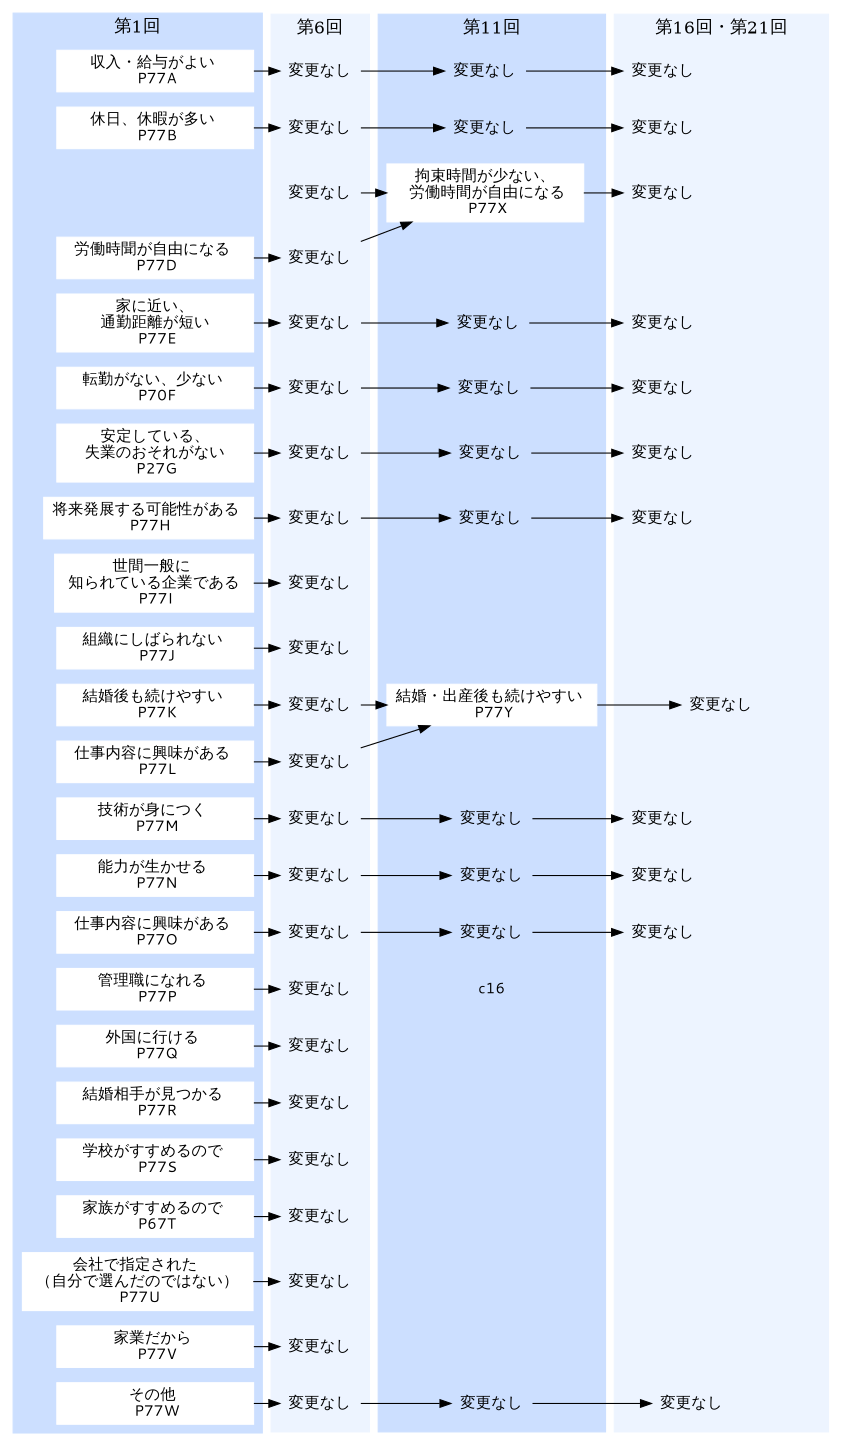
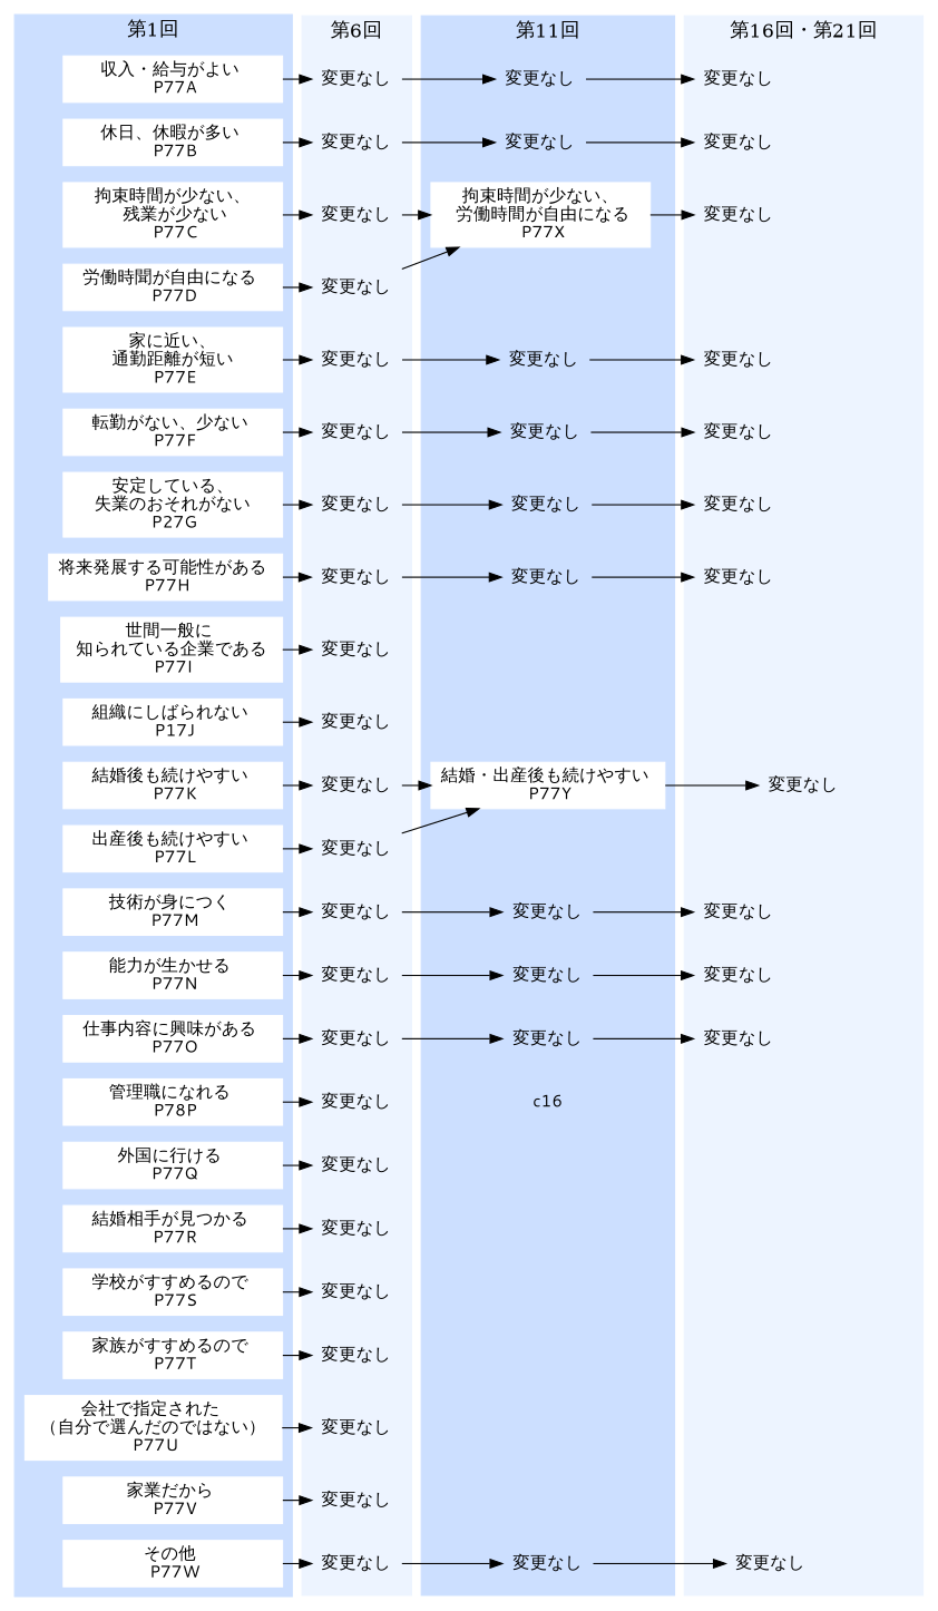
  digraph {
    compound=true
    newrank=true
    nodesep=.0
    rankdir=TB
    ranksep=.2
    splines=false
    node [color=white fontname="meiryo UI" fontsize=14 shape=box style=filled]
    edge [style=invis]
    n1 [label="収入・給与がよい \n P77A" width=2.5]
    n2 [color=none label="変更なし" width=1.0]
    n3 [color=none label="変更なし" width=1.0]
    n4 [color=none label="変更なし" width=1.0]
    n5 [label="休日、休暇が多い \n P77B" width=2.5]
    n6 [color=none label="変更なし" width=1.0]
    n7 [color=none label="変更なし" width=1.0]
    n8 [color=none label="変更なし" width=1.0]
+   n9 [label="拘束時間が少ない、\n 残業が少ない\n P77C" width=2.5]
    n10 [color=none label="変更なし" width=1.0]
    n11 [label="拘束時間が少ない、\n 労働時間が自由になる\n P77X" width=2.5]
    n12 [color=none label="変更なし" width=1.0]
    n13 [label="労働時聞が自由になる \n P77D" width=2.5]
    n14 [color=none label="変更なし" width=1.0]
    n15 [label="家に近い、\n 通勤距離が短い \n P77E" width=2.5]
    n16 [color=none label="変更なし" width=1.0]
    n17 [color=none label="変更なし" width=1.0]
    n18 [color=none label="変更なし" width=1.0]
-   n19 [label="転勤がない、少ない \n P70F" width=2.5]
+   n19 [label="転勤がない、少ない \n P77F" width=2.5]
    n20 [color=none label="変更なし" width=1.0]
    n21 [color=none label="変更なし" width=1.0]
    n22 [color=none label="変更なし" width=1.0]
    n23 [label="安定している、\n 失業のおそれがない \n P27G" width=2.5]
    n24 [color=none label="変更なし" width=1.0]
    n25 [color=none label="変更なし" width=1.0]
    n26 [color=none label="変更なし" width=1.0]
    n27 [label="将来発展する可能性がある \n P77H" width=2.5]
    n28 [color=none label="変更なし" width=1.0]
    n29 [color=none label="変更なし" width=1.0]
    n30 [color=none label="変更なし" width=1.0]
    n31 [label="世間一般に \n 知られている企業である \n P77I" width=2.5]
    n32 [color=none label="変更なし" width=1.0]
    c9 [style=invis width=2.5]
    d9 [style=invis width=2.5]
-   n35 [label="組織にしばられない \n P77J" width=2.5]
+   n35 [label="組織にしばられない \n P17J" width=2.5]
    n36 [color=none label="変更なし" width=1.0]
    c10 [style=invis width=2.5]
    d10 [style=invis width=2.5]
    n39 [label="結婚後も続けやすい \n P77K" width=2.5]
    n40 [color=none label="変更なし" width=1.0]
    n41 [label="結婚・出産後も続けやすい \n P77Y" width=2.5]
    n42 [color=none label="変更なし" width=1.0]
-   n43 [label="仕事内容に興味がある \n P77L" width=2.5]
+   n43 [label="出産後も続けやすい \n P77L" width=2.5]
    n44 [color=none label="変更なし" width=1.0]
    c12 [style=invis width=2.5]
    d12 [style=invis width=2.5]
    n47 [label="技術が身につく \n P77M" width=2.5]
    n48 [color=none label="変更なし" width=1.0]
    n49 [color=none label="変更なし" width=1.0]
    n50 [color=none label="変更なし" width=1.0]
    n51 [label="能力が生かせる \n P77N" width=2.5]
    n52 [color=none label="変更なし" width=1.0]
    n53 [color=none label="変更なし" width=1.0]
    n54 [color=none label="変更なし" width=1.0]
    n55 [label="仕事内容に興味がある \n P77O" width=2.5]
    n56 [color=none label="変更なし" width=1.0]
    n57 [color=none label="変更なし" width=1.0]
    n58 [color=none label="変更なし" width=1.0]
-   n59 [label="管理職になれる \n P77P" width=2.5]
+   n59 [label="管理職になれる \n P78P" width=2.5]
    n60 [color=none label="変更なし" width=1.0]
    c16 [color=none width=0.0]
    d16 [style=invis width=2.5]
    n63 [label="外国に行ける \n P77Q" width=2.5]
    n64 [color=none label="変更なし" width=1.0]
    c17 [style=invis width=2.5]
    d17 [style=invis width=2.5]
    n67 [label="結婚相手が見つかる \n P77R" width=2.5]
    n68 [color=none label="変更なし" width=1.0]
    c18 [style=invis width=2.5]
    d18 [style=invis width=2.5]
    n71 [label="学校がすすめるので \n P77S" width=2.5]
    n72 [color=none label="変更なし" width=1.0]
    c19 [style=invis width=2.5]
    d19 [style=invis width=2.5]
-   n75 [label="家族がすすめるので \n P67T" width=2.5]
+   n75 [label="家族がすすめるので \n P77T" width=2.5]
    n76 [color=none label="変更なし" width=1.0]
    c20 [style=invis width=2.5]
    d20 [style=invis width=2.5]
    n79 [label="会社で指定された \n （自分で選んだのではない） \n P77U" width=2.5]
    n80 [color=none label="変更なし" width=1.0]
    c21 [style=invis width=2.5]
    d21 [style=invis width=2.5]
    n83 [label="家業だから \n P77V" width=2.5]
    n84 [color=none label="変更なし" width=1.0]
    c22 [style=invis width=2.5]
    d22 [style=invis width=2.5]
    n87 [label="その他 \n P77W" width=2.5]
    n88 [color=none label="変更なし" width=1.0]
    n89 [color=none label="変更なし" width=1.0]
    n90 [color=none label="変更なし" width=1.0]
    c4 [style=invis width=2.5]
    d4 [style=invis width=2.5]
    subgraph sub_1 {
      rank=same
      n1
      n2
      n3
      n4
    }
    subgraph sub_2 {
      rank=same
      n5
      n6
      n7
      n8
    }
    subgraph sub_3 {
      rank=same
+     n9
      n10
      n11
      n12
    }
    subgraph cluster_4 {
      color="#ccdfff"
      fontsize=16
      label="第11回"
      style=filled
      n3
      n7
      n11
      n17
      n21
      n25
      n29
      c9
      c10
      n41
      c12
      n49
      n53
      n57
      c16
      c17
      c18
      c19
      c20
      c21
      c22
      n89
      c4
    }
    subgraph sub_5 {
      rank=same
      n13
      n14
    }
    subgraph sub_6 {
      rank=same
      n15
      n16
      n17
      n18
    }
    subgraph sub_7 {
      rank=same
      n19
      n20
      n21
      n22
    }
    subgraph cluster_8 {
      color="#edf4ff"
      fontsize=16
      label="第6回"
      style=filled
      n2
      n6
      n10
      n14
      n16
      n20
      n24
      n28
      n32
      n36
      n40
      n44
      n48
      n52
      n56
      n60
      n64
      n68
      n72
      n76
      n80
      n84
      n88
    }
    subgraph sub_9 {
      rank=same
      n23
      n24
      n25
      n26
    }
    subgraph sub_10 {
      rank=same
      n27
      n28
      n29
      n30
    }
    subgraph sub_11 {
      rank=same
      n31
      n32
      c9
      d9
    }
    subgraph sub_12 {
      rank=same
      n35
      n36
      c10
      d10
    }
    subgraph sub_13 {
      rank=same
      n39
      n40
      n41
      n42
    }
    subgraph sub_14 {
      rank=same
      n43
      n44
      c12
      d12
    }
    subgraph sub_15 {
      rank=same
      n47
      n48
      n49
      n50
    }
    subgraph sub_16 {
      rank=same
      n51
      n52
      n53
      n54
    }
    subgraph sub_17 {
      rank=same
      n55
      n56
      n57
      n58
    }
    subgraph sub_18 {
      rank=same
      n59
      n60
      c16
      d16
    }
    subgraph sub_19 {
      rank=same
      n63
      n64
      c17
      d17
    }
    subgraph sub_20 {
      rank=same
      n67
      n68
      c18
      d18
    }
    subgraph sub_21 {
      rank=same
      n71
      n72
      c19
      d19
    }
    subgraph sub_22 {
      rank=same
      n75
      n76
      c20
      d20
    }
    subgraph sub_23 {
      rank=same
      n79
      n80
      c21
      d21
    }
    subgraph sub_24 {
      rank=same
      n83
      n84
      c22
      d22
    }
    subgraph sub_25 {
      rank=same
      n87
      n88
      n89
      n90
    }
    subgraph cluster_26 {
      color="#ccdfff"
      fontsize=16
      label="第1回"
      style=filled
      n1
      n5
+     n9
      n13
      n15
      n19
      n23
      n27
      n31
      n35
      n39
      n43
      n47
      n51
      n55
      n59
      n63
      n67
      n71
      n75
      n79
      n83
      n87
    }
    subgraph cluster_27 {
      color="#edf4ff"
      fontsize=16
      label="第16回・第21回"
      style=filled
      n4
      n8
      n12
      n18
      n22
      n26
      n30
      d9
      d10
      n42
      d12
      n50
      n54
      n58
      d16
      d17
      d18
      d19
      d20
      d21
      d22
      n90
      d4
    }
    n1 -> n2 [style=""]
    n1 -> n5
    n2 -> n3 [style=""]
    n2 -> n6
    n3 -> n4 [style=""]
    n3 -> n7
    n4 -> n8
    n5 -> n6 [style=""]
+   n5 -> n9
    n6 -> n7 [style=""]
    n6 -> n10
    n7 -> n8 [style=""]
    n7 -> n11
    n8 -> n12
+   n9 -> n10 [style=""]
+   n9 -> n13
    n10 -> n11 [style=""]
    n10 -> n14
    n11 -> n12 [style=""]
    n11 -> c4
    n12 -> d4
    n13 -> n14 [style=""]
    n13 -> n15
    n14 -> n11 [style=""]
    n14 -> n16
    n15 -> n16 [style=""]
    n15 -> n19
    n16 -> n17 [style=""]
    n16 -> n20
    n17 -> n18 [style=""]
    n17 -> n21
    n18 -> n22
    n19 -> n20 [style=""]
    n19 -> n23
    n20 -> n21 [style=""]
    n20 -> n24
    n21 -> n22 [style=""]
    n21 -> n25
    n22 -> n26
    n23 -> n24 [style=""]
    n23 -> n27
    n24 -> n25 [style=""]
    n24 -> n28
    n25 -> n26 [style=""]
    n25 -> n29
    n26 -> n30
    n27 -> n28 [style=""]
    n27 -> n31
    n28 -> n29 [style=""]
    n28 -> n32
    n29 -> n30 [style=""]
    n29 -> c9
    n30 -> d9
    n31 -> n32 [style=""]
    n31 -> n35
    n32 -> n36
    c9 -> c10
    d9 -> d10
    n35 -> n36 [style=""]
    n35 -> n39
    n36 -> n40
    c10 -> n41
    d10 -> n42
    n39 -> n40 [style=""]
    n39 -> n43
    n40 -> n41 [style=""]
    n40 -> n44
    n41 -> n42 [style=""]
    n41 -> c12
    n42 -> d12
    n43 -> n44 [style=""]
    n43 -> n47
    n44 -> n41 [style=""]
    n44 -> n48
    c12 -> n49
    d12 -> n50
    n47 -> n48 [style=""]
    n47 -> n51
    n48 -> n49 [style=""]
    n48 -> n52
    n49 -> n50 [style=""]
    n49 -> n53
    n50 -> n54
    n51 -> n52 [style=""]
    n51 -> n55
    n52 -> n53 [style=""]
    n52 -> n56
    n53 -> n54 [style=""]
    n53 -> n57
    n54 -> n58
    n55 -> n56 [style=""]
    n55 -> n59
    n56 -> n57 [style=""]
    n56 -> n60
    n57 -> n58 [style=""]
    n57 -> c16
    n58 -> d16
    n59 -> n60 [style=""]
    n59 -> n63
    n60 -> n64
    c16 -> c17
    d16 -> d17
    n63 -> n64 [style=""]
    n63 -> n67
    n64 -> n68
    c17 -> c18
    d17 -> d18
    n67 -> n68 [style=""]
    n67 -> n71
    n68 -> n72
    c18 -> c19
    d18 -> d19
    n71 -> n72 [style=""]
    n71 -> n75
    n72 -> n76
    c19 -> c20
    d19 -> d20
    n75 -> n76 [style=""]
    n75 -> n79
    n76 -> n80
    c20 -> c21
    d20 -> d21
    n79 -> n80 [style=""]
    n79 -> n83
    n80 -> n84
    c21 -> c22
    d21 -> d22
    n83 -> n84 [style=""]
    n83 -> n87
    n84 -> n88
    c22 -> n89
    d22 -> n90
    n87 -> n88 [style=""]
    n88 -> n89 [style=""]
    n89 -> n90 [style=""]
    c4 -> n17
    d4 -> n18
  }
